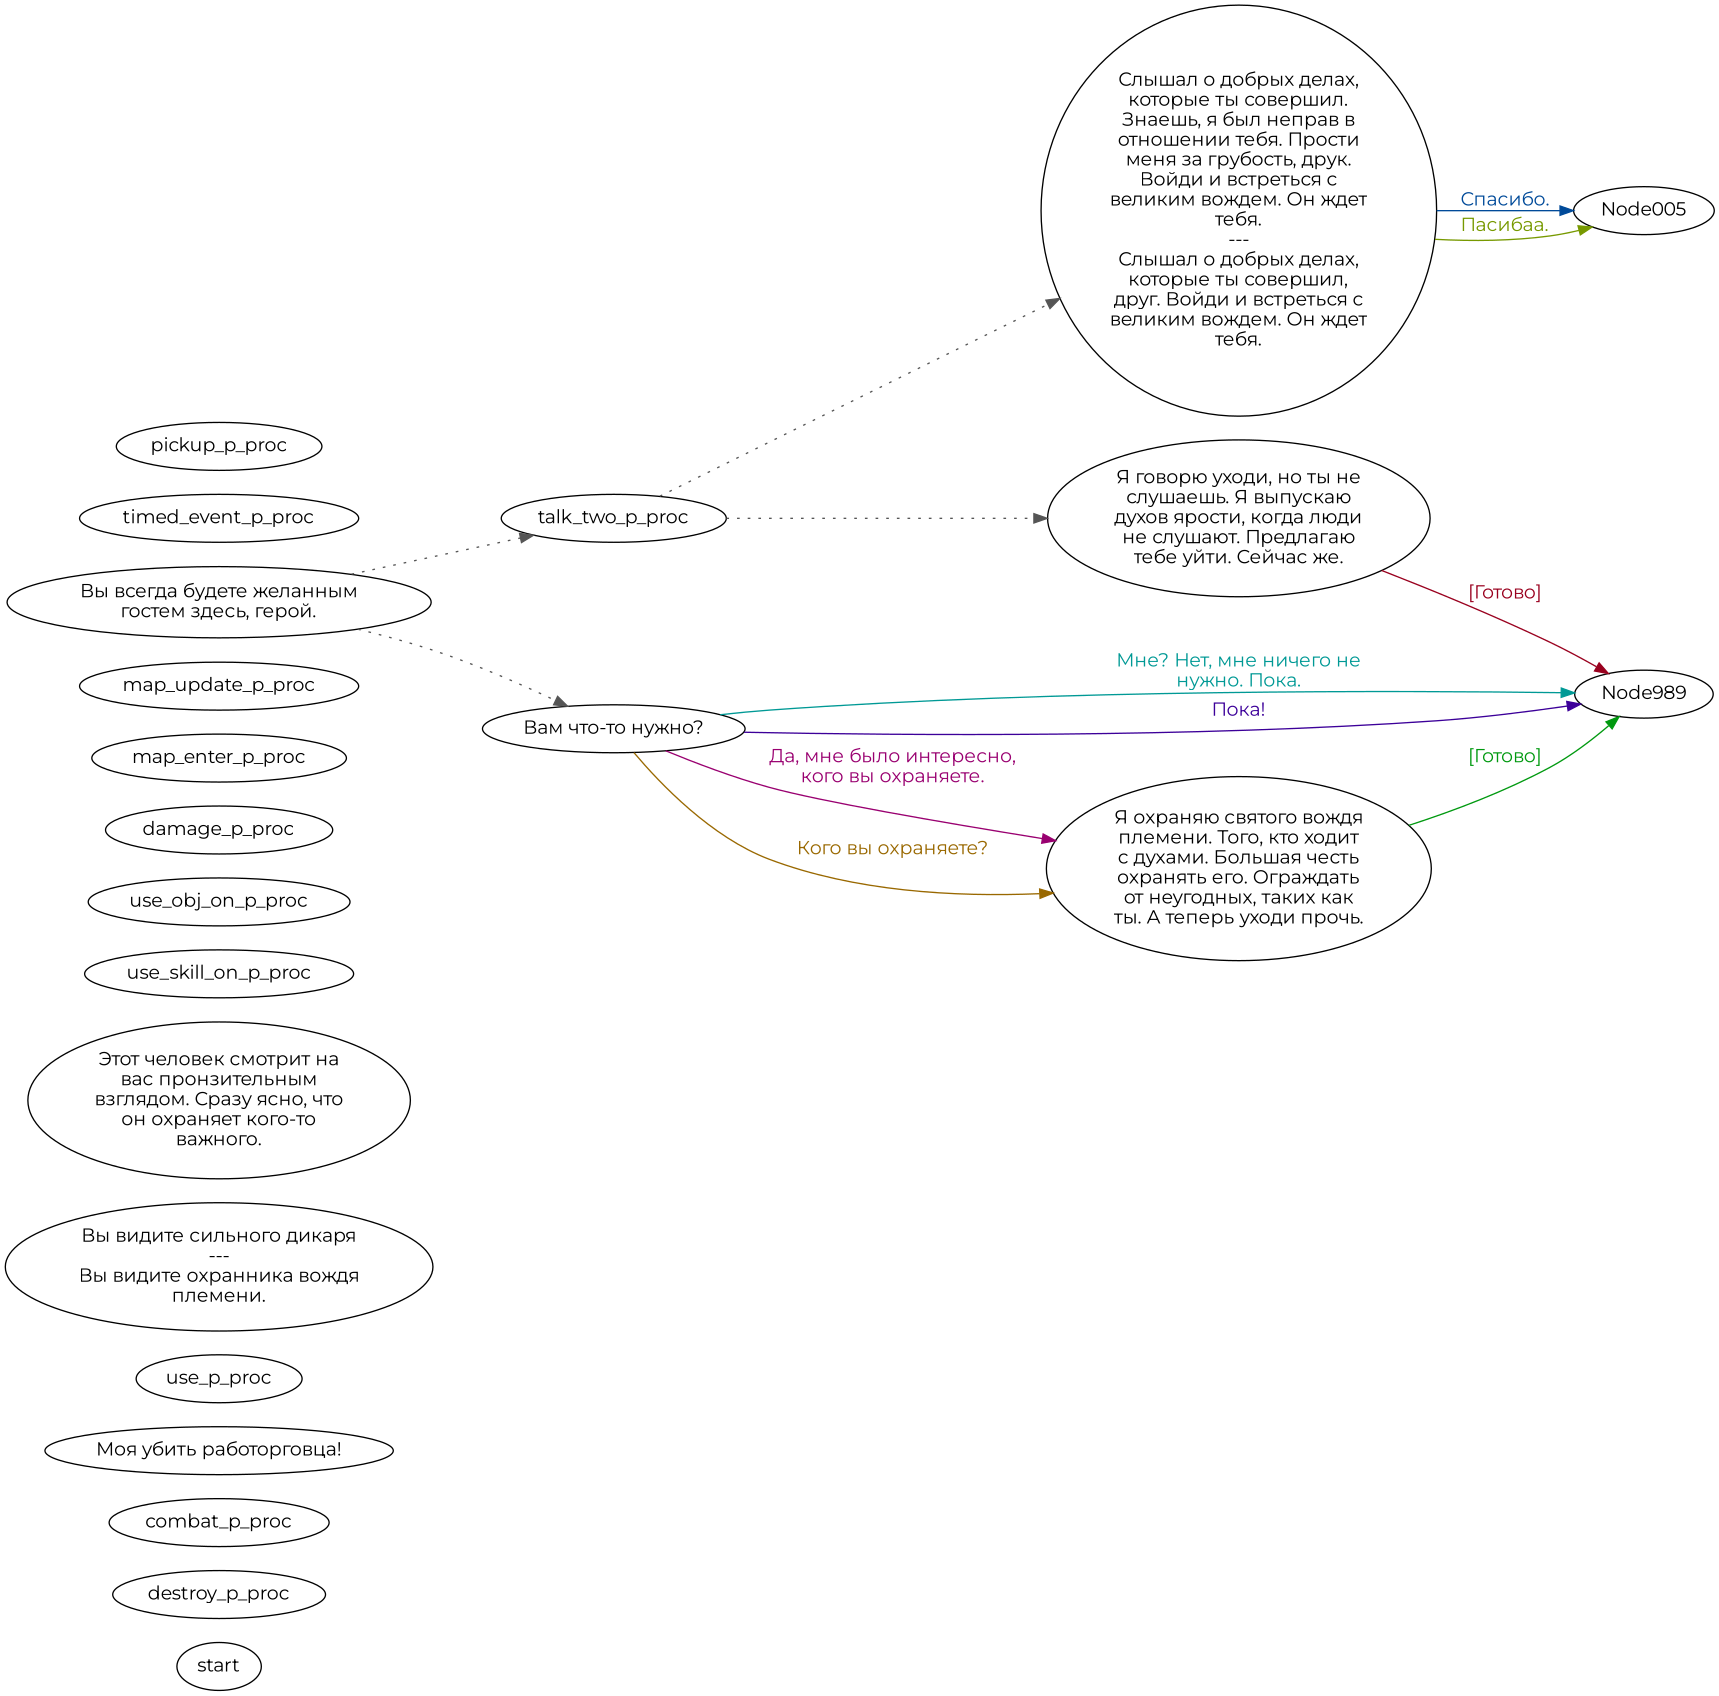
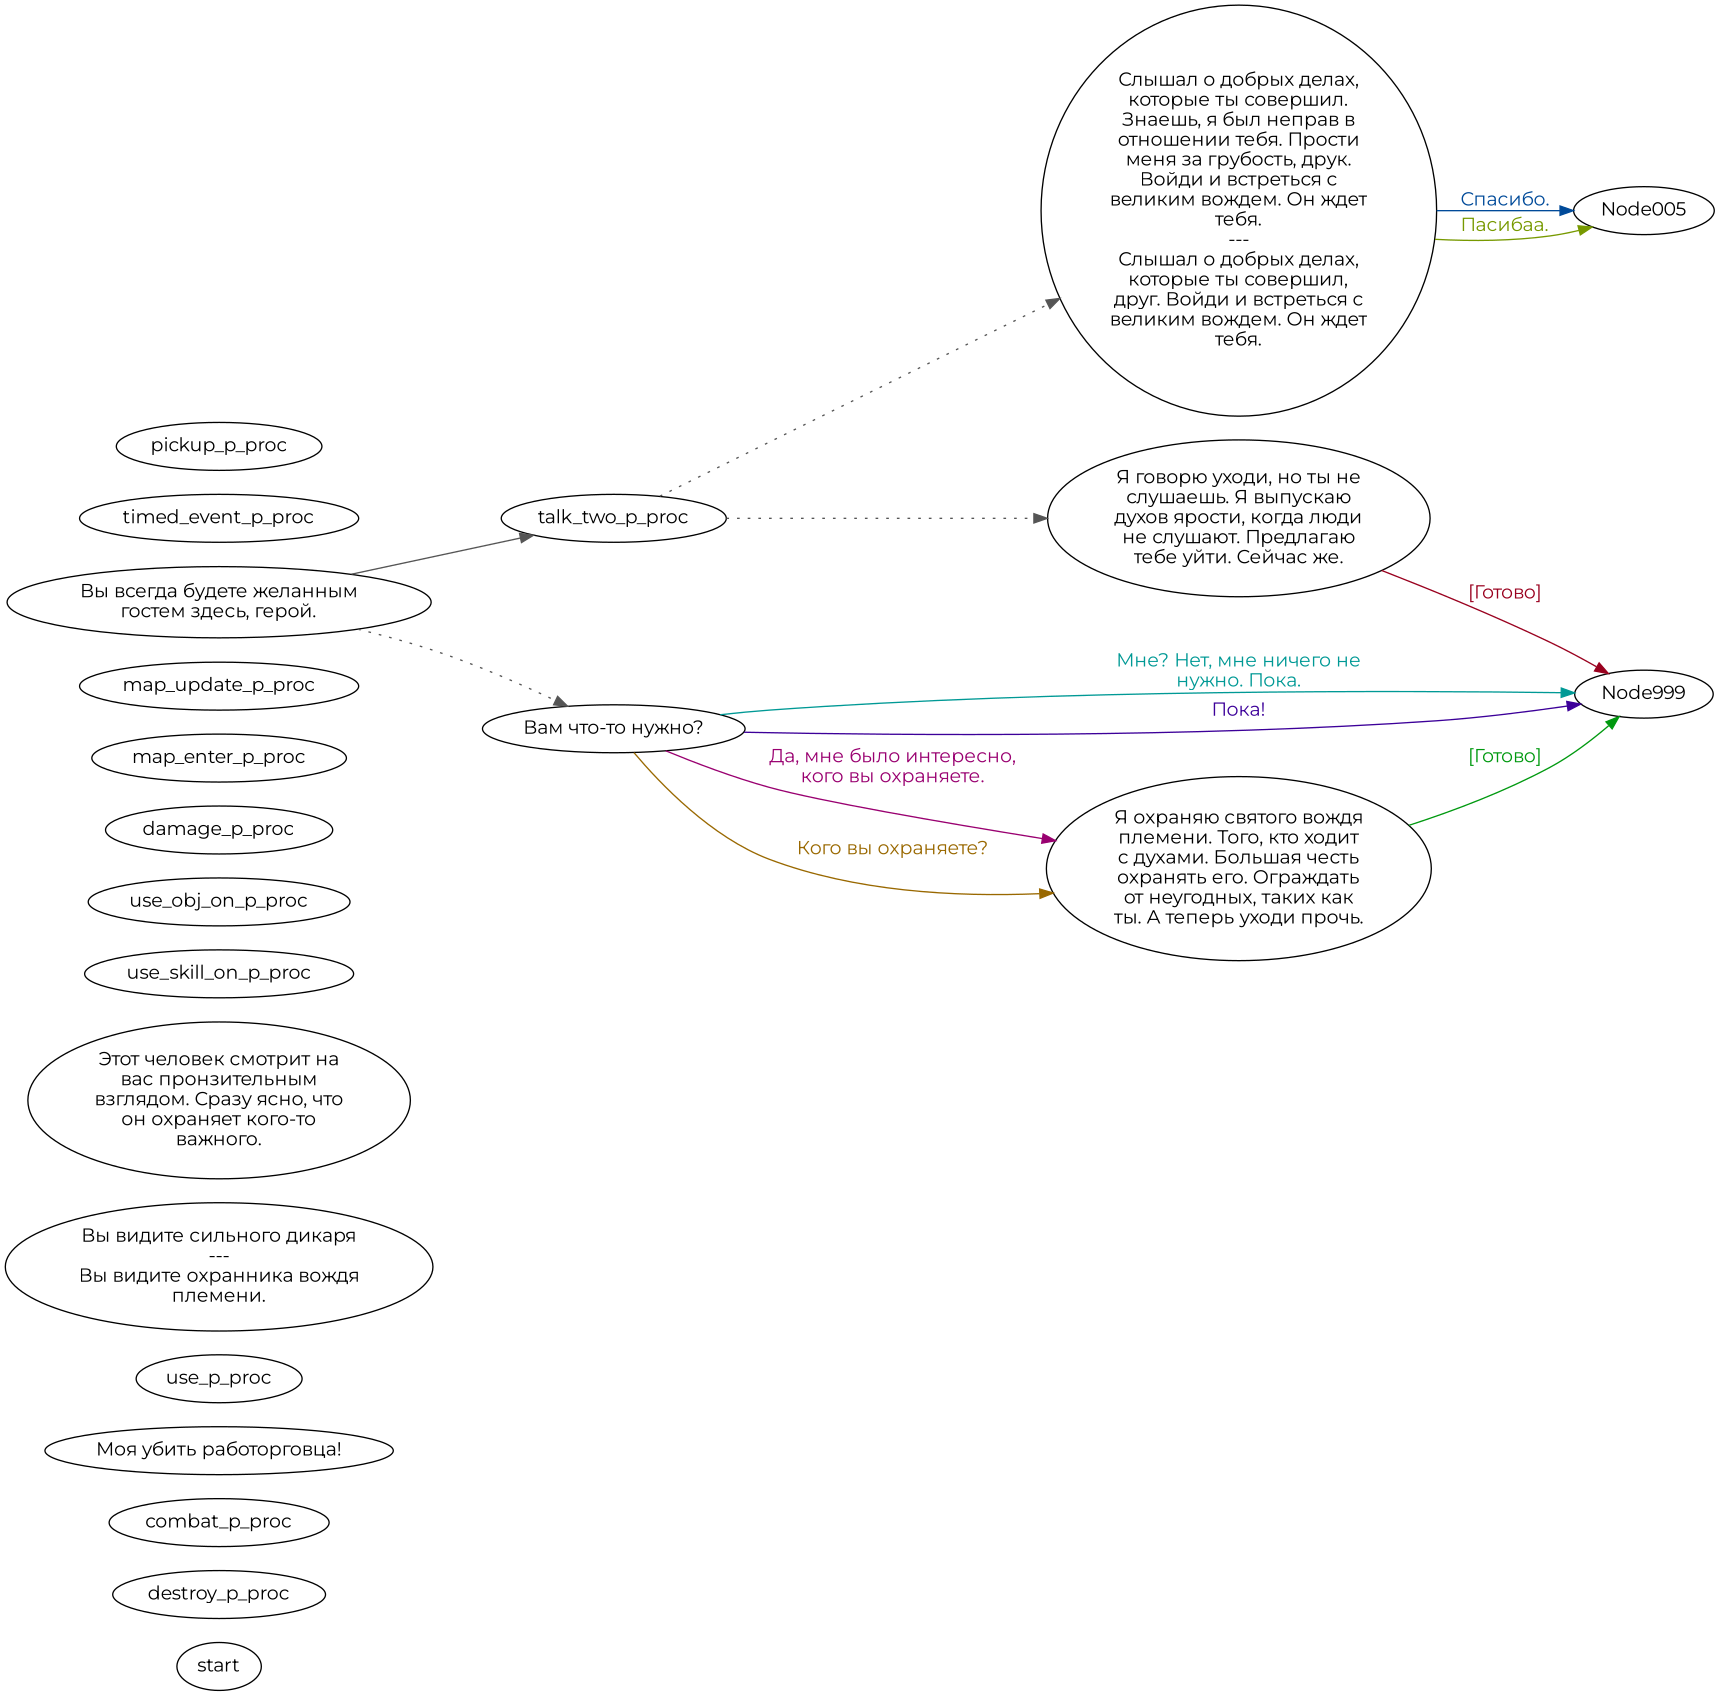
  digraph {
    fontname=Montserrat
    rankdir=LR
    node [color="#000000" fillcolor="#FFFFFF" fontname=Montserrat style=filled]
    edge [color="#555555" fontname=Montserrat]
    start
    destroy_p_proc
    combat_p_proc
    n4 [label="Моя убить работорговца!"]
    use_p_proc
    n6 [label="Вы видите сильного дикаря\n---\nВы видите охранника вождя\nплемени."]
    n7 [label="Этот человек смотрит на\nвас пронзительным\nвзглядом. Сразу ясно, что\nон охраняет кого-то\nважного."]
    use_skill_on_p_proc
    use_obj_on_p_proc
    damage_p_proc
    map_enter_p_proc
    map_update_p_proc
    n13 [label="Вы всегда будете желанным\nгостем здесь, герой."]
    talk_two_p_proc
    n15 [label="Вам что-то нужно?"]
    n16 [label="Я говорю уходи, но ты не\nслушаешь. Я выпускаю\nдухов ярости, когда люди\nне слушают. Предлагаю\nтебе уйти. Сейчас же."]
    n17 [label="Слышал о добрых делах,\nкоторые ты совершил.\nЗнаешь, я был неправ в\nотношении тебя. Прости\nменя за грубость, друк.\nВойди и встреться с\nвеликим вождем. Он ждет\nтебя.\n---\nСлышал о добрых делах,\nкоторые ты совершил,\nдруг. Войди и встреться с\nвеликим вождем. Он ждет\nтебя."]
-   Node999 [label=Node989]
+   Node999
    Node005
    n20 [label="Я охраняю святого вождя\nплемени. Того, кто ходит\nс духами. Большая честь\nохранять его. Ограждать\nот неугодных, таких как\nты. А теперь уходи прочь."]
    timed_event_p_proc
    pickup_p_proc
-   n13 -> talk_two_p_proc [style=dotted]
+   n13 -> talk_two_p_proc [style=solid]
    n13 -> n15 [style=dotted]
    talk_two_p_proc -> n16 [style=dotted]
    talk_two_p_proc -> n17 [style=dotted]
    n15 -> Node999 [color="#009995" fontcolor="#009995" label="Мне? Нет, мне ничего не\nнужно. Пока."]
    n15 -> Node999 [color="#3C0099" fontcolor="#3C0099" label="Пока!"]
    n15 -> n20 [color="#990070" fontcolor="#990070" label="Да, мне было интересно,\nкого вы охраняете."]
    n15 -> n20 [color="#996800" fontcolor="#996800" label="Кого вы охраняете?"]
    n16 -> Node999 [color="#99001E" fontcolor="#99001E" label="[Готово]"]
    n17 -> Node005 [color="#004A99" fontcolor="#004A99" label="Спасибо."]
    n17 -> Node005 [color="#779900" fontcolor="#779900" label="Пасибаа."]
    n20 -> Node999 [color="#00990F" fontcolor="#00990F" label="[Готово]"]
  }
